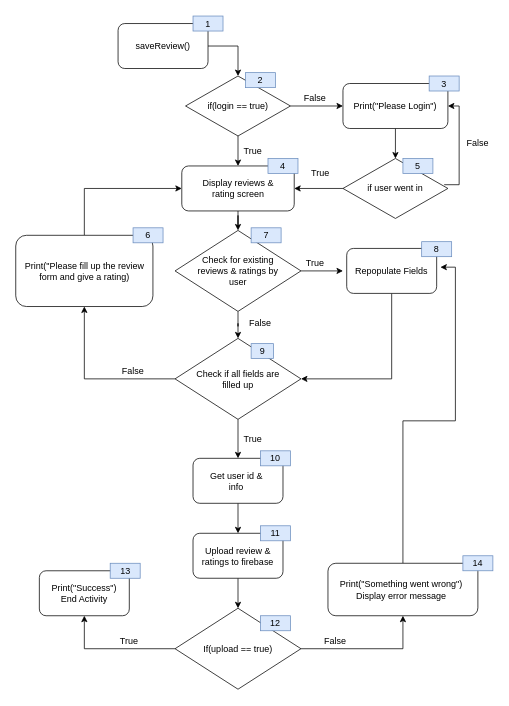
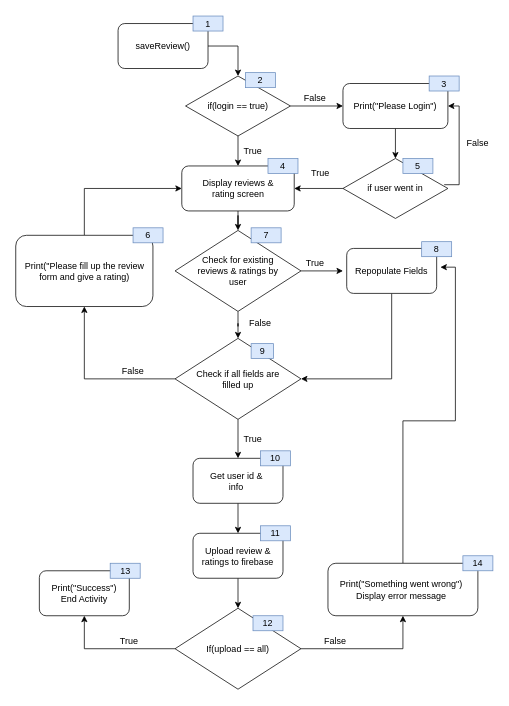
  <mxCell id="0" />
  <mxCell id="1" parent="0" />
  <mxCell id="2" style="edgeStyle=orthogonalEdgeStyle;rounded=0;orthogonalLoop=1;jettySize=auto;html=1;exitX=1;exitY=0.5;exitDx=0;exitDy=0;entryX=0.5;entryY=0;entryDx=0;entryDy=0;" edge="1" parent="1" source="3" target="5"><mxGeometry relative="1" as="geometry" /></mxCell>
  <mxCell id="3" value="" style="rounded=1;whiteSpace=wrap;html=1;" vertex="1" parent="1"><mxGeometry x="157" y="30.5" width="120" height="60" as="geometry" /></mxCell>
  <mxCell id="4" value="saveReview()" style="text;html=1;strokeColor=none;fillColor=none;align=center;verticalAlign=middle;whiteSpace=wrap;rounded=0;" vertex="1" parent="1"><mxGeometry x="197" y="50.5" width="40" height="20" as="geometry" /></mxCell>
  <mxCell id="5" value="" style="rhombus;whiteSpace=wrap;html=1;" vertex="1" parent="1"><mxGeometry x="247" y="100.5" width="140" height="80" as="geometry" /></mxCell>
  <mxCell id="6" value="if(login == true)" style="text;html=1;strokeColor=none;fillColor=none;align=center;verticalAlign=middle;whiteSpace=wrap;rounded=0;" vertex="1" parent="1"><mxGeometry x="252" y="130.5" width="130" height="20" as="geometry" /></mxCell>
  <mxCell id="7" style="edgeStyle=orthogonalEdgeStyle;rounded=0;orthogonalLoop=1;jettySize=auto;html=1;exitX=0.5;exitY=1;exitDx=0;exitDy=0;entryX=0.5;entryY=0;entryDx=0;entryDy=0;" edge="1" parent="1" source="8" target="16"><mxGeometry relative="1" as="geometry" /></mxCell>
  <mxCell id="8" value="Print(&quot;Please Login&quot;)" style="rounded=1;whiteSpace=wrap;html=1;" vertex="1" parent="1"><mxGeometry x="457" y="110.5" width="140" height="60" as="geometry" /></mxCell>
  <mxCell id="9" style="edgeStyle=orthogonalEdgeStyle;rounded=0;orthogonalLoop=1;jettySize=auto;html=1;exitX=0.5;exitY=1;exitDx=0;exitDy=0;" edge="1" parent="1" source="10" target="24"><mxGeometry relative="1" as="geometry" /></mxCell>
  <mxCell id="10" value="" style="rounded=1;whiteSpace=wrap;html=1;" vertex="1" parent="1"><mxGeometry x="242" y="220.5" width="150" height="60" as="geometry" /></mxCell>
  <mxCell id="11" value="" style="endArrow=classic;html=1;entryX=0.5;entryY=0;entryDx=0;entryDy=0;exitX=0.5;exitY=1;exitDx=0;exitDy=0;" edge="1" parent="1" source="5" target="10"><mxGeometry width="50" height="50" relative="1" as="geometry"><mxPoint x="157" y="550.5" as="sourcePoint" /><mxPoint x="207" y="500.5" as="targetPoint" /></mxGeometry></mxCell>
  <mxCell id="12" value="Display reviews &amp;amp; rating screen" style="text;html=1;strokeColor=none;fillColor=none;align=center;verticalAlign=middle;whiteSpace=wrap;rounded=0;" vertex="1" parent="1"><mxGeometry x="259.5" y="240.5" width="115" height="20" as="geometry" /></mxCell>
  <mxCell id="13" value="True" style="text;html=1;strokeColor=none;fillColor=none;align=center;verticalAlign=middle;whiteSpace=wrap;rounded=0;" vertex="1" parent="1"><mxGeometry x="317" y="190.5" width="40" height="20" as="geometry" /></mxCell>
  <mxCell id="14" value="" style="endArrow=classic;html=1;entryX=0;entryY=0.5;entryDx=0;entryDy=0;exitX=1;exitY=0.5;exitDx=0;exitDy=0;" edge="1" parent="1" source="5" target="8"><mxGeometry width="50" height="50" relative="1" as="geometry"><mxPoint x="157" y="350.5" as="sourcePoint" /><mxPoint x="207" y="300.5" as="targetPoint" /></mxGeometry></mxCell>
  <mxCell id="15" value="False" style="text;html=1;strokeColor=none;fillColor=none;align=center;verticalAlign=middle;whiteSpace=wrap;rounded=0;" vertex="1" parent="1"><mxGeometry x="399.5" y="120.5" width="40" height="20" as="geometry" /></mxCell>
  <mxCell id="16" value="" style="rhombus;whiteSpace=wrap;html=1;" vertex="1" parent="1"><mxGeometry x="457" y="210.5" width="140" height="80" as="geometry" /></mxCell>
  <mxCell id="17" style="edgeStyle=orthogonalEdgeStyle;rounded=0;orthogonalLoop=1;jettySize=auto;html=1;exitX=1;exitY=0.25;exitDx=0;exitDy=0;entryX=1;entryY=0.5;entryDx=0;entryDy=0;" edge="1" parent="1" source="19" target="8"><mxGeometry relative="1" as="geometry" /></mxCell>
  <mxCell id="18" style="edgeStyle=orthogonalEdgeStyle;rounded=0;orthogonalLoop=1;jettySize=auto;html=1;entryX=1;entryY=0.5;entryDx=0;entryDy=0;exitX=0;exitY=0.5;exitDx=0;exitDy=0;" edge="1" parent="1" source="16" target="10"><mxGeometry relative="1" as="geometry"><mxPoint x="457" y="245.5" as="sourcePoint" /></mxGeometry></mxCell>
  <mxCell id="19" value="if user went in" style="text;html=1;strokeColor=none;fillColor=none;align=center;verticalAlign=middle;whiteSpace=wrap;rounded=0;" vertex="1" parent="1"><mxGeometry x="462" y="240.5" width="130" height="20" as="geometry" /></mxCell>
  <mxCell id="20" value="True" style="text;html=1;strokeColor=none;fillColor=none;align=center;verticalAlign=middle;whiteSpace=wrap;rounded=0;" vertex="1" parent="1"><mxGeometry x="407" y="220.5" width="40" height="20" as="geometry" /></mxCell>
  <mxCell id="21" value="False" style="text;html=1;strokeColor=none;fillColor=none;align=center;verticalAlign=middle;whiteSpace=wrap;rounded=0;" vertex="1" parent="1"><mxGeometry x="617" y="180.5" width="40" height="20" as="geometry" /></mxCell>
  <mxCell id="22" style="edgeStyle=orthogonalEdgeStyle;rounded=0;orthogonalLoop=1;jettySize=auto;html=1;exitX=1;exitY=0.5;exitDx=0;exitDy=0;entryX=0;entryY=0.5;entryDx=0;entryDy=0;" edge="1" parent="1" source="24" target="28"><mxGeometry relative="1" as="geometry" /></mxCell>
  <mxCell id="23" style="edgeStyle=orthogonalEdgeStyle;rounded=0;orthogonalLoop=1;jettySize=auto;html=1;exitX=0.5;exitY=1;exitDx=0;exitDy=0;" edge="1" parent="1" source="24" target="32"><mxGeometry relative="1" as="geometry" /></mxCell>
  <mxCell id="24" value="" style="rhombus;whiteSpace=wrap;html=1;" vertex="1" parent="1"><mxGeometry x="233" y="306.5" width="168" height="108" as="geometry" /></mxCell>
  <mxCell id="25" value="Check for existing reviews &amp;amp; ratings by user" style="text;html=1;strokeColor=none;fillColor=none;align=center;verticalAlign=middle;whiteSpace=wrap;rounded=0;" vertex="1" parent="1"><mxGeometry x="252" y="350.5" width="130" height="20" as="geometry" /></mxCell>
  <mxCell id="26" style="edgeStyle=orthogonalEdgeStyle;rounded=0;orthogonalLoop=1;jettySize=auto;html=1;exitX=0.5;exitY=1;exitDx=0;exitDy=0;entryX=1;entryY=0.5;entryDx=0;entryDy=0;" edge="1" parent="1" source="27" target="32"><mxGeometry relative="1" as="geometry" /></mxCell>
  <mxCell id="27" value="" style="rounded=1;whiteSpace=wrap;html=1;" vertex="1" parent="1"><mxGeometry x="462" y="330.5" width="120" height="60" as="geometry" /></mxCell>
  <mxCell id="28" value="Repopulate Fields" style="text;html=1;strokeColor=none;fillColor=none;align=center;verticalAlign=middle;whiteSpace=wrap;rounded=0;" vertex="1" parent="1"><mxGeometry x="457" y="350.5" width="130" height="20" as="geometry" /></mxCell>
  <mxCell id="29" value="True" style="text;html=1;strokeColor=none;fillColor=none;align=center;verticalAlign=middle;whiteSpace=wrap;rounded=0;" vertex="1" parent="1"><mxGeometry x="399.5" y="340.5" width="40" height="20" as="geometry" /></mxCell>
  <mxCell id="30" style="edgeStyle=orthogonalEdgeStyle;rounded=0;orthogonalLoop=1;jettySize=auto;html=1;exitX=0;exitY=0.5;exitDx=0;exitDy=0;" edge="1" parent="1" source="32" target="36"><mxGeometry relative="1" as="geometry" /></mxCell>
  <mxCell id="31" style="edgeStyle=orthogonalEdgeStyle;rounded=0;orthogonalLoop=1;jettySize=auto;html=1;exitX=0.5;exitY=1;exitDx=0;exitDy=0;entryX=0.5;entryY=0;entryDx=0;entryDy=0;" edge="1" parent="1" source="32" target="40"><mxGeometry relative="1" as="geometry" /></mxCell>
  <mxCell id="32" value="" style="rhombus;whiteSpace=wrap;html=1;" vertex="1" parent="1"><mxGeometry x="233" y="450.5" width="168" height="108" as="geometry" /></mxCell>
  <mxCell id="33" value="Check if all fields are filled up" style="text;html=1;strokeColor=none;fillColor=none;align=center;verticalAlign=middle;whiteSpace=wrap;rounded=0;" vertex="1" parent="1"><mxGeometry x="252" y="494.5" width="130" height="20" as="geometry" /></mxCell>
  <mxCell id="34" value="False" style="text;html=1;strokeColor=none;fillColor=none;align=center;verticalAlign=middle;whiteSpace=wrap;rounded=0;" vertex="1" parent="1"><mxGeometry x="327" y="420.5" width="40" height="20" as="geometry" /></mxCell>
  <mxCell id="35" style="edgeStyle=orthogonalEdgeStyle;rounded=0;orthogonalLoop=1;jettySize=auto;html=1;exitX=0.5;exitY=0;exitDx=0;exitDy=0;entryX=0;entryY=0.5;entryDx=0;entryDy=0;" edge="1" parent="1" source="36" target="10"><mxGeometry relative="1" as="geometry" /></mxCell>
  <mxCell id="36" value="" style="rounded=1;whiteSpace=wrap;html=1;" vertex="1" parent="1"><mxGeometry x="20.5" y="313" width="183" height="95" as="geometry" /></mxCell>
  <mxCell id="37" value="Print(&quot;Please fill up the review form and give a rating)" style="text;html=1;strokeColor=none;fillColor=none;align=center;verticalAlign=middle;whiteSpace=wrap;rounded=0;" vertex="1" parent="1"><mxGeometry x="29.5" y="350.5" width="165" height="20" as="geometry" /></mxCell>
  <mxCell id="38" value="False" style="text;html=1;strokeColor=none;fillColor=none;align=center;verticalAlign=middle;whiteSpace=wrap;rounded=0;" vertex="1" parent="1"><mxGeometry x="157" y="484.5" width="40" height="20" as="geometry" /></mxCell>
  <mxCell id="39" style="edgeStyle=orthogonalEdgeStyle;rounded=0;orthogonalLoop=1;jettySize=auto;html=1;exitX=0.5;exitY=1;exitDx=0;exitDy=0;entryX=0.5;entryY=0;entryDx=0;entryDy=0;" edge="1" parent="1" source="40" target="44"><mxGeometry relative="1" as="geometry" /></mxCell>
  <mxCell id="40" value="" style="rounded=1;whiteSpace=wrap;html=1;" vertex="1" parent="1"><mxGeometry x="257" y="610.5" width="120" height="60" as="geometry" /></mxCell>
  <mxCell id="41" value="Get user id &amp;amp; info" style="text;html=1;strokeColor=none;fillColor=none;align=center;verticalAlign=middle;whiteSpace=wrap;rounded=0;" vertex="1" parent="1"><mxGeometry x="269.5" y="630.5" width="90" height="20" as="geometry" /></mxCell>
  <mxCell id="42" value="True" style="text;html=1;strokeColor=none;fillColor=none;align=center;verticalAlign=middle;whiteSpace=wrap;rounded=0;" vertex="1" parent="1"><mxGeometry x="317" y="574.5" width="40" height="20" as="geometry" /></mxCell>
  <mxCell id="43" style="edgeStyle=orthogonalEdgeStyle;rounded=0;orthogonalLoop=1;jettySize=auto;html=1;exitX=0.5;exitY=1;exitDx=0;exitDy=0;entryX=0.5;entryY=0;entryDx=0;entryDy=0;" edge="1" parent="1" source="44" target="48"><mxGeometry relative="1" as="geometry" /></mxCell>
  <mxCell id="44" value="" style="rounded=1;whiteSpace=wrap;html=1;" vertex="1" parent="1"><mxGeometry x="257" y="710.5" width="120" height="60" as="geometry" /></mxCell>
  <mxCell id="45" value="Upload review &amp;amp; ratings to firebase" style="text;html=1;strokeColor=none;fillColor=none;align=center;verticalAlign=middle;whiteSpace=wrap;rounded=0;" vertex="1" parent="1"><mxGeometry x="262" y="730.5" width="110" height="20" as="geometry" /></mxCell>
  <mxCell id="46" style="edgeStyle=orthogonalEdgeStyle;rounded=0;orthogonalLoop=1;jettySize=auto;html=1;exitX=0;exitY=0.5;exitDx=0;exitDy=0;entryX=0.5;entryY=1;entryDx=0;entryDy=0;" edge="1" parent="1" source="48" target="52"><mxGeometry relative="1" as="geometry" /></mxCell>
  <mxCell id="47" style="edgeStyle=orthogonalEdgeStyle;rounded=0;orthogonalLoop=1;jettySize=auto;html=1;exitX=1;exitY=0.5;exitDx=0;exitDy=0;entryX=0.5;entryY=1;entryDx=0;entryDy=0;" edge="1" parent="1" source="48" target="51"><mxGeometry relative="1" as="geometry" /></mxCell>
  <mxCell id="48" value="" style="rhombus;whiteSpace=wrap;html=1;" vertex="1" parent="1"><mxGeometry x="233" y="810.5" width="168" height="108" as="geometry" /></mxCell>
- <mxCell id="49" value="If(upload == true)" style="text;html=1;strokeColor=none;fillColor=none;align=center;verticalAlign=middle;whiteSpace=wrap;rounded=0;" vertex="1" parent="1"><mxGeometry x="252" y="854.5" width="130" height="20" as="geometry" /></mxCell>
+ <mxCell id="49" value="If(upload == all)" style="text;html=1;strokeColor=none;fillColor=none;align=center;verticalAlign=middle;whiteSpace=wrap;rounded=0;" vertex="1" parent="1"><mxGeometry x="252" y="854.5" width="130" height="20" as="geometry" /></mxCell>
  <mxCell id="50" style="edgeStyle=orthogonalEdgeStyle;rounded=0;orthogonalLoop=1;jettySize=auto;html=1;exitX=0.5;exitY=0;exitDx=0;exitDy=0;entryX=1;entryY=0.25;entryDx=0;entryDy=0;" edge="1" parent="1" source="51" target="28"><mxGeometry relative="1" as="geometry" /></mxCell>
  <mxCell id="51" value="" style="rounded=1;whiteSpace=wrap;html=1;" vertex="1" parent="1"><mxGeometry x="437" y="750.5" width="200" height="70" as="geometry" /></mxCell>
  <mxCell id="52" value="" style="rounded=1;whiteSpace=wrap;html=1;" vertex="1" parent="1"><mxGeometry x="52" y="760.5" width="120" height="60" as="geometry" /></mxCell>
  <mxCell id="53" value="&lt;div&gt;Print(&quot;Success&quot;)&lt;/div&gt;&lt;div&gt;End Activity&lt;br&gt;&lt;/div&gt;" style="text;html=1;strokeColor=none;fillColor=none;align=center;verticalAlign=middle;whiteSpace=wrap;rounded=0;" vertex="1" parent="1"><mxGeometry x="72" y="780.5" width="80" height="20" as="geometry" /></mxCell>
  <mxCell id="54" value="True" style="text;html=1;strokeColor=none;fillColor=none;align=center;verticalAlign=middle;whiteSpace=wrap;rounded=0;" vertex="1" parent="1"><mxGeometry x="152" y="844.5" width="40" height="20" as="geometry" /></mxCell>
  <mxCell id="55" value="False" style="text;html=1;strokeColor=none;fillColor=none;align=center;verticalAlign=middle;whiteSpace=wrap;rounded=0;" vertex="1" parent="1"><mxGeometry x="427" y="844.5" width="40" height="20" as="geometry" /></mxCell>
  <mxCell id="56" value="Print(&quot;Something went wrong&quot;)&lt;br&gt;Display error message" style="text;html=1;strokeColor=none;fillColor=none;align=center;verticalAlign=middle;whiteSpace=wrap;rounded=0;" vertex="1" parent="1"><mxGeometry x="439.5" y="775.5" width="190" height="20" as="geometry" /></mxCell>
  <mxCell id="57" value="13" style="text;html=1;strokeColor=#6c8ebf;fillColor=#dae8fc;align=center;verticalAlign=middle;whiteSpace=wrap;rounded=0;" vertex="1" parent="1"><mxGeometry x="146.5" y="750.5" width="40" height="20" as="geometry" /></mxCell>
- <mxCell id="58" value="12" style="text;html=1;strokeColor=#6c8ebf;fillColor=#dae8fc;align=center;verticalAlign=middle;whiteSpace=wrap;rounded=0;" vertex="1" parent="1"><mxGeometry x="347" y="820.5" width="40" height="20" as="geometry" /></mxCell>
+ <mxCell id="58" value="12" style="text;html=1;strokeColor=#6c8ebf;fillColor=#dae8fc;align=center;verticalAlign=middle;whiteSpace=wrap;rounded=0;" vertex="1" parent="1"><mxGeometry x="337" y="820.5" width="40" height="20" as="geometry" /></mxCell>
  <mxCell id="59" value="11" style="text;html=1;strokeColor=#6c8ebf;fillColor=#dae8fc;align=center;verticalAlign=middle;whiteSpace=wrap;rounded=0;" vertex="1" parent="1"><mxGeometry x="347" y="700.5" width="40" height="20" as="geometry" /></mxCell>
  <mxCell id="60" value="10" style="text;html=1;strokeColor=#6c8ebf;fillColor=#dae8fc;align=center;verticalAlign=middle;whiteSpace=wrap;rounded=0;" vertex="1" parent="1"><mxGeometry x="347" y="600.5" width="40" height="20" as="geometry" /></mxCell>
  <mxCell id="61" value="9" style="text;html=1;strokeColor=#6c8ebf;fillColor=#dae8fc;align=center;verticalAlign=middle;whiteSpace=wrap;rounded=0;" vertex="1" parent="1"><mxGeometry x="334.5" y="457.5" width="30" height="20" as="geometry" /></mxCell>
  <mxCell id="62" value="8" style="text;html=1;strokeColor=#6c8ebf;fillColor=#dae8fc;align=center;verticalAlign=middle;whiteSpace=wrap;rounded=0;" vertex="1" parent="1"><mxGeometry x="562" y="321.5" width="40" height="20" as="geometry" /></mxCell>
  <mxCell id="63" value="7" style="text;html=1;strokeColor=#6c8ebf;fillColor=#dae8fc;align=center;verticalAlign=middle;whiteSpace=wrap;rounded=0;" vertex="1" parent="1"><mxGeometry x="334.5" y="303" width="40" height="20" as="geometry" /></mxCell>
  <mxCell id="64" value="6" style="text;html=1;strokeColor=#6c8ebf;fillColor=#dae8fc;align=center;verticalAlign=middle;whiteSpace=wrap;rounded=0;" vertex="1" parent="1"><mxGeometry x="177" y="303" width="40" height="20" as="geometry" /></mxCell>
  <mxCell id="65" value="5" style="text;html=1;strokeColor=#6c8ebf;fillColor=#dae8fc;align=center;verticalAlign=middle;whiteSpace=wrap;rounded=0;" vertex="1" parent="1"><mxGeometry x="537" y="210.5" width="40" height="20" as="geometry" /></mxCell>
  <mxCell id="66" value="4" style="text;html=1;strokeColor=#6c8ebf;fillColor=#dae8fc;align=center;verticalAlign=middle;whiteSpace=wrap;rounded=0;" vertex="1" parent="1"><mxGeometry x="357" y="210.5" width="40" height="20" as="geometry" /></mxCell>
  <mxCell id="67" value="3" style="text;html=1;strokeColor=#6c8ebf;fillColor=#dae8fc;align=center;verticalAlign=middle;whiteSpace=wrap;rounded=0;" vertex="1" parent="1"><mxGeometry x="572" y="100.5" width="40" height="20" as="geometry" /></mxCell>
  <mxCell id="68" value="2" style="text;html=1;strokeColor=#6c8ebf;fillColor=#dae8fc;align=center;verticalAlign=middle;whiteSpace=wrap;rounded=0;" vertex="1" parent="1"><mxGeometry x="327" y="96" width="40" height="20" as="geometry" /></mxCell>
  <mxCell id="69" value="1" style="text;html=1;strokeColor=#6c8ebf;fillColor=#dae8fc;align=center;verticalAlign=middle;whiteSpace=wrap;rounded=0;" vertex="1" parent="1"><mxGeometry x="257" y="20.5" width="40" height="20" as="geometry" /></mxCell>
  <mxCell id="70" value="14" style="text;html=1;strokeColor=#6c8ebf;fillColor=#dae8fc;align=center;verticalAlign=middle;whiteSpace=wrap;rounded=0;" vertex="1" parent="1"><mxGeometry x="617" y="740.5" width="40" height="20" as="geometry" /></mxCell>
